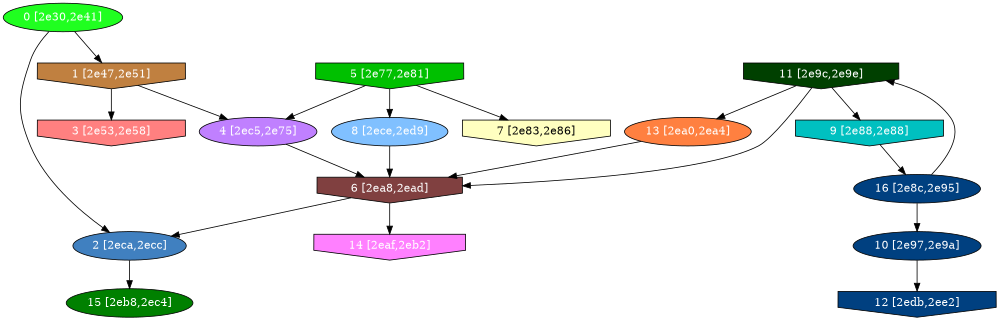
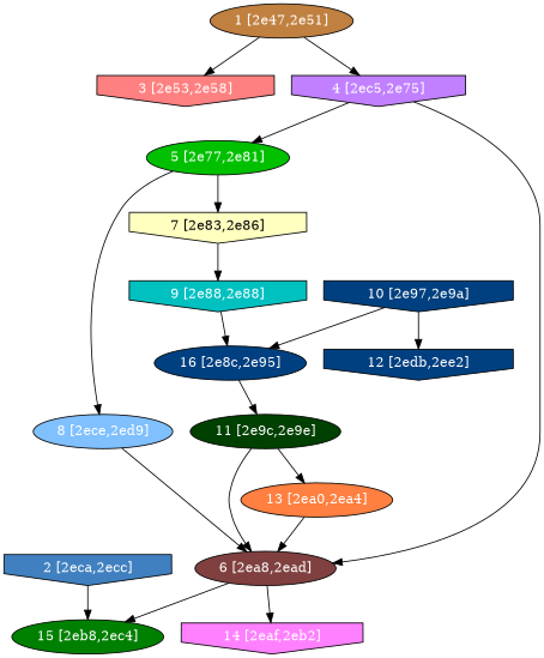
  digraph {
    node [fillcolor="#004080" fontcolor="#ffffff" shape=oval style=filled]
-   n1 [fillcolor="#20FF20" label="0 [2e30,2e41]"]
-   n2 [fillcolor="#C08040" label="1 [2e47,2e51]" shape=invhouse]
-   n3 [fillcolor="#4080C0" label="2 [2eca,2ecc]"]
+   n2 [fillcolor="#C08040" label="1 [2e47,2e51]"]
+   n3 [fillcolor="#4080C0" label="2 [2eca,2ecc]" shape=invhouse]
    n4 [fillcolor="#FF8080" label="3 [2e53,2e58]" shape=invhouse]
-   n5 [fillcolor="#C080FF" label="4 [2ec5,2e75]"]
+   n5 [fillcolor="#C080FF" label="4 [2ec5,2e75]" shape=invhouse]
    n6 [fillcolor="#008000" label="15 [2eb8,2ec4]"]
-   n7 [fillcolor="#00C000" label="5 [2e77,2e81]" shape=invhouse]
-   n8 [fillcolor="#804040" label="6 [2ea8,2ead]" shape=invhouse]
+   n7 [fillcolor="#00C000" label="5 [2e77,2e81]"]
+   n8 [fillcolor="#804040" label="6 [2ea8,2ead]"]
    n9 [fillcolor="#FFFFC0" fontcolor="#000000" label="7 [2e83,2e86]" shape=invhouse]
    n10 [fillcolor="#80C0FF" label="8 [2ece,2ed9]"]
    n11 [fillcolor="#FF80FF" label="14 [2eaf,2eb2]" shape=invhouse]
    n12 [fillcolor="#00C0C0" label="9 [2e88,2e88]" shape=invhouse]
    n13 [label="16 [2e8c,2e95]"]
-   n14 [label="10 [2e97,2e9a]"]
-   n15 [fillcolor="#004000" label="11 [2e9c,2e9e]" shape=invhouse]
+   n14 [label="10 [2e97,2e9a]" shape=invhouse]
+   n15 [fillcolor="#004000" label="11 [2e9c,2e9e]"]
    n16 [label="12 [2edb,2ee2]" shape=invhouse]
    n17 [fillcolor="#FF8040" label="13 [2ea0,2ea4]"]
-   n1 -> n2
-   n1 -> n3
    n2 -> n4
    n2 -> n5
    n3 -> n6
-   n7 -> n5
+   n5 -> n7
    n5 -> n8
    n7 -> n9
    n7 -> n10
-   n8 -> n3
+   n8 -> n6
    n8 -> n11
-   n15 -> n12
+   n9 -> n12
    n10 -> n8
    n12 -> n13
-   n13 -> n14
+   n14 -> n13
    n13 -> n15
    n14 -> n16
    n15 -> n8
    n15 -> n17
    n17 -> n8
  }
